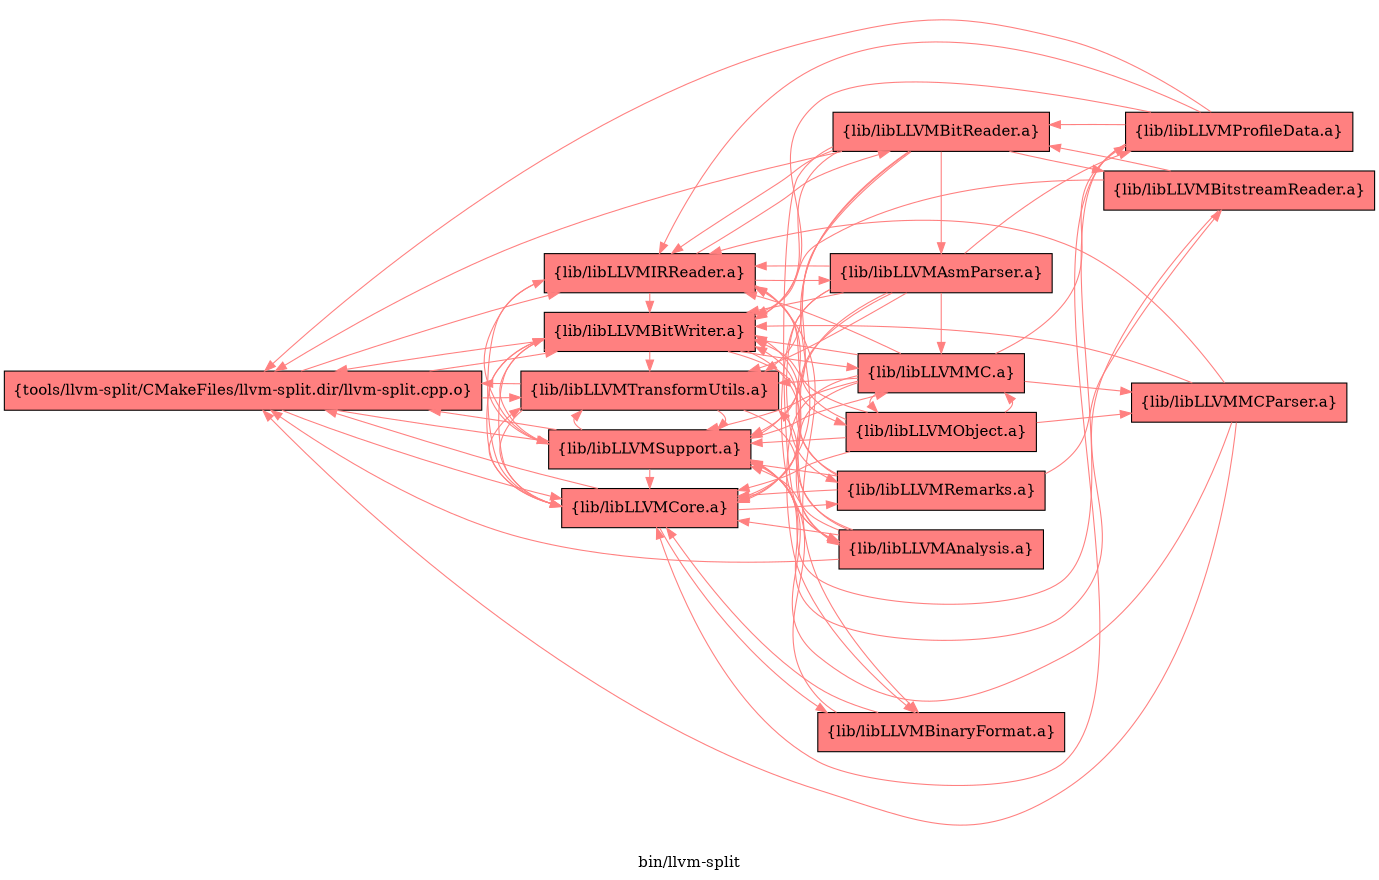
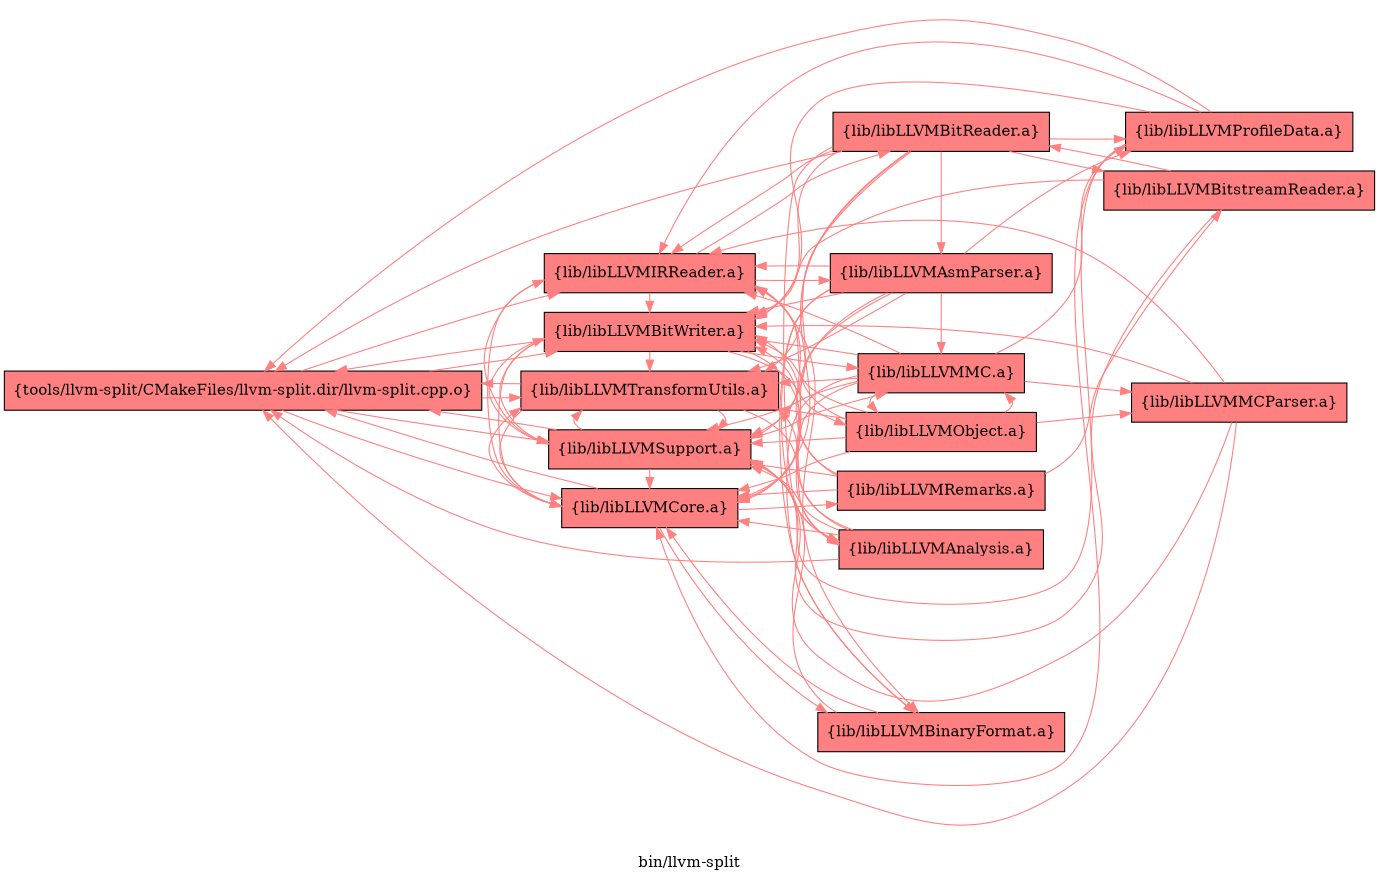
  digraph {
    label="bin/llvm-split"
    rankdir=LR
    node [fillcolor="1.000000 0.5 1" group=1 shape=box style=filled]
    edge [color="1.000000 0.5 1"]
    n1 [label="{tools/llvm-split/CMakeFiles/llvm-split.dir/llvm-split.cpp.o}"]
    n2 [label="{lib/libLLVMTransformUtils.a}"]
    n3 [label="{lib/libLLVMBitWriter.a}"]
    n4 [label="{lib/libLLVMCore.a}"]
    n5 [label="{lib/libLLVMIRReader.a}"]
    n6 [label="{lib/libLLVMSupport.a}"]
    n7 [label="{lib/libLLVMAnalysis.a}"]
    n8 [label="{lib/libLLVMObject.a}"]
    n9 [label="{lib/libLLVMMC.a}"]
    n10 [label="{lib/libLLVMBinaryFormat.a}"]
    n11 [label="{lib/libLLVMRemarks.a}"]
    n12 [label="{lib/libLLVMAsmParser.a}"]
    n13 [label="{lib/libLLVMBitReader.a}"]
    n14 [label="{lib/libLLVMMCParser.a}"]
    n15 [label="{lib/libLLVMProfileData.a}"]
    n16 [label="{lib/libLLVMBitstreamReader.a}"]
    subgraph sub_1 {
      rank=same
      n1
    }
    subgraph sub_2 {
      rank=same
      n2
      n3
      n4
      n5
      n6
    }
    subgraph sub_3 {
      rank=same
      n7
      n8
      n9
      n10
      n11
      n12
      n13
    }
    n1 -> n2
    n1 -> n3
    n1 -> n4
    n1 -> n5
    n1 -> n6
    n2 -> n1
    n2 -> n4
    n2 -> n6
    n2 -> n7
    n3 -> n1
    n3 -> n2
    n3 -> n4
    n3 -> n6
    n3 -> n7
    n3 -> n8
    n3 -> n9
    n4 -> n1
    n4 -> n2
-   n4 -> n3
    n4 -> n10
    n4 -> n11
    n5 -> n3
    n5 -> n4
    n5 -> n10
    n5 -> n12
    n5 -> n13
    n6 -> n1
    n6 -> n2
    n6 -> n3
    n6 -> n4
    n6 -> n5
    n6 -> n9
    n7 -> n1
    n7 -> n2
    n7 -> n3
    n7 -> n4
    n7 -> n6
+   n8 -> n2
    n8 -> n3
    n8 -> n4
    n8 -> n5
    n8 -> n6
    n8 -> n9
    n8 -> n14
    n9 -> n2
    n9 -> n3
    n9 -> n4
    n9 -> n5
    n9 -> n6
    n9 -> n8
    n9 -> n10
    n9 -> n14
    n9 -> n15
    n10 -> n4
    n10 -> n6
    n11 -> n3
    n11 -> n4
    n11 -> n5
    n11 -> n6
    n11 -> n16
    n12 -> n2
    n12 -> n3
    n12 -> n4
    n12 -> n5
    n12 -> n6
    n12 -> n7
    n12 -> n9
-   n12 -> n11
+   n12 -> n10
    n12 -> n15
    n13 -> n1
    n13 -> n2
    n13 -> n3
    n13 -> n4
    n13 -> n5
    n13 -> n6
    n13 -> n7
    n13 -> n12
-   n15 -> n13
+   n13 -> n15
    n13 -> n16
    n14 -> n1
    n14 -> n3
    n14 -> n5
    n14 -> n6
    n15 -> n1
    n15 -> n3
    n15 -> n4
    n15 -> n5
    n15 -> n6
    n16 -> n3
    n16 -> n6
    n16 -> n13
  }
